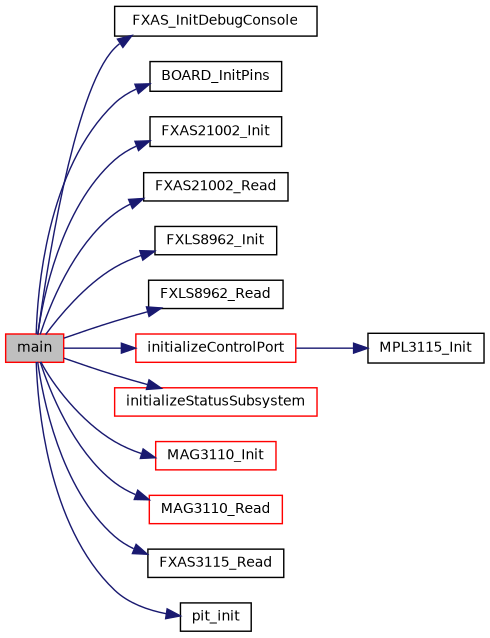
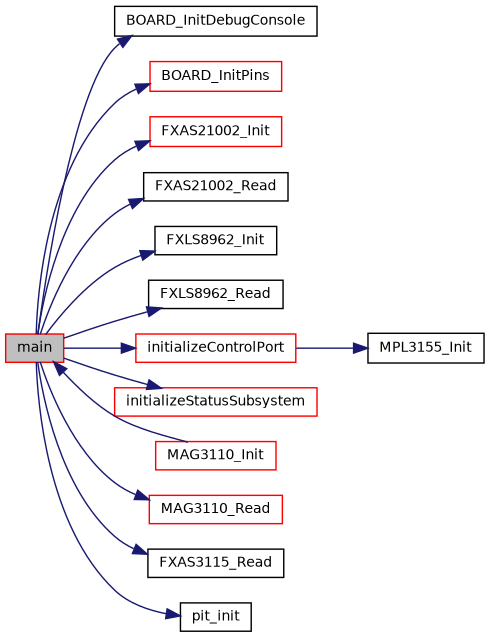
  digraph {
    rankdir=LR
    node [color=black fillcolor=white fontname=Helvetica fontsize=10 shape=record style=filled]
    edge [color=midnightblue fontname=Helvetica fontsize=10 labelfontname=Helvetica labelfontsize=10 style=solid]
    n1 [color=red fillcolor=grey75 fontcolor=black height=0.2 label=main width=0.4]
-   n2 [height=0.2 label=FXAS_InitDebugConsole width=0.4]
-   n3 [height=0.2 label=BOARD_InitPins width=0.4]
-   n4 [height=0.2 label=FXAS21002_Init width=0.4]
+   n2 [height=0.2 label=BOARD_InitDebugConsole width=0.4]
+   n3 [color=red height=0.2 label=BOARD_InitPins width=0.4]
+   n4 [color=red height=0.2 label=FXAS21002_Init width=0.4]
    n5 [height=0.2 label=FXAS21002_Read width=0.4]
    n6 [height=0.2 label=FXLS8962_Init width=0.4]
    n7 [height=0.2 label=FXLS8962_Read width=0.4]
    n8 [color=red height=0.2 label=initializeControlPort width=0.4]
    n9 [color=red height=0.2 label=initializeStatusSubsystem width=0.4]
    n10 [color=red height=0.2 label=MAG3110_Init width=0.4]
    n11 [color=red height=0.2 label=MAG3110_Read width=0.4]
    n12 [height=0.2 label=FXAS3115_Read width=0.4]
    n13 [height=0.2 label=pit_init width=0.4]
-   n14 [height=0.2 label=MPL3115_Init width=0.4]
+   n14 [height=0.2 label=MPL3155_Init width=0.4]
    n1 -> n2
    n1 -> n3
    n1 -> n4
    n1 -> n5
    n1 -> n6
    n1 -> n7
    n1 -> n8
    n1 -> n9
-   n1 -> n10
+   n10 -> n1
    n1 -> n11
    n1 -> n12
    n1 -> n13
    n8 -> n14
  }
